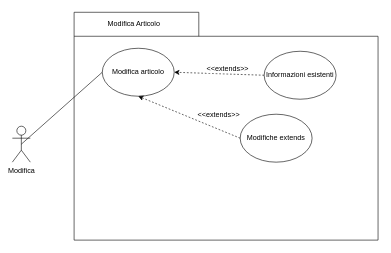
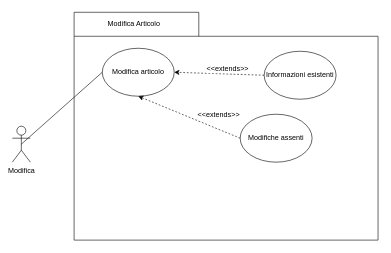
  <mxCell id="0" />
  <mxCell id="1" parent="0" />
  <mxCell id="2" value="" style="shape=folder;fontStyle=1;spacingTop=10;tabWidth=208;tabHeight=40;tabPosition=left;html=1;" parent="1" vertex="1"><mxGeometry x="123" y="20" width="507" height="380" as="geometry" /></mxCell>
  <mxCell id="3" value="Modifica Articolo" style="text;html=1;strokeColor=none;fillColor=none;align=center;verticalAlign=middle;whiteSpace=wrap;rounded=0;" parent="1" vertex="1"><mxGeometry x="123" y="20" width="200" height="40" as="geometry" /></mxCell>
  <mxCell id="4" value="Modifica" style="shape=umlActor;verticalLabelPosition=bottom;labelBackgroundColor=#ffffff;verticalAlign=top;html=1;outlineConnect=0;" parent="1" vertex="1"><mxGeometry x="20" y="210" width="30" height="60" as="geometry" /></mxCell>
  <mxCell id="5" value="Modifica articolo" style="ellipse;whiteSpace=wrap;html=1;" parent="1" vertex="1"><mxGeometry x="170" y="80" width="120" height="80" as="geometry" /></mxCell>
  <mxCell id="6" value="" style="endArrow=none;html=1;exitX=0.5;exitY=0.5;exitDx=0;exitDy=0;exitPerimeter=0;entryX=0;entryY=0.5;entryDx=0;entryDy=0;" parent="1" source="4" target="5" edge="1"><mxGeometry width="50" height="50" relative="1" as="geometry"><mxPoint x="20" y="550" as="sourcePoint" /><mxPoint x="70" y="500" as="targetPoint" /></mxGeometry></mxCell>
  <mxCell id="7" value="Informazioni esistenti" style="ellipse;whiteSpace=wrap;html=1;" parent="1" vertex="1"><mxGeometry x="440" y="85" width="120" height="80" as="geometry" /></mxCell>
  <mxCell id="8" value="" style="endArrow=classic;html=1;entryX=1;entryY=0.5;entryDx=0;entryDy=0;exitX=0;exitY=0.5;exitDx=0;exitDy=0;dashed=1;" parent="1" source="7" target="5" edge="1"><mxGeometry width="50" height="50" relative="1" as="geometry"><mxPoint x="20" y="550" as="sourcePoint" /><mxPoint x="70" y="500" as="targetPoint" /></mxGeometry></mxCell>
  <mxCell id="9" value="&amp;lt;&amp;lt;extends&amp;gt;&amp;gt;" style="text;html=1;resizable=0;points=[];align=center;verticalAlign=middle;labelBackgroundColor=#ffffff;" parent="8" vertex="1" connectable="0"><mxGeometry x="-0.386" relative="1" as="geometry"><mxPoint x="-16" y="-10" as="offset" /></mxGeometry></mxCell>
- <mxCell id="10" value="Modifiche extends" style="ellipse;whiteSpace=wrap;html=1;" parent="1" vertex="1"><mxGeometry x="400" y="190" width="120" height="80" as="geometry" /></mxCell>
+ <mxCell id="10" value="Modifiche assenti" style="ellipse;whiteSpace=wrap;html=1;" parent="1" vertex="1"><mxGeometry x="400" y="190" width="120" height="80" as="geometry" /></mxCell>
  <mxCell id="11" value="" style="endArrow=classic;html=1;dashed=1;entryX=0.5;entryY=1;entryDx=0;entryDy=0;exitX=0;exitY=0.5;exitDx=0;exitDy=0;" parent="1" source="10" target="5" edge="1"><mxGeometry width="50" height="50" relative="1" as="geometry"><mxPoint x="20" y="550" as="sourcePoint" /><mxPoint x="70" y="500" as="targetPoint" /></mxGeometry></mxCell>
  <mxCell id="12" value="&amp;lt;&amp;lt;extends&amp;gt;&amp;gt;" style="text;html=1;resizable=0;points=[];align=center;verticalAlign=middle;labelBackgroundColor=#ffffff;" parent="11" vertex="1" connectable="0"><mxGeometry x="-0.399" y="-1" relative="1" as="geometry"><mxPoint x="13.5" y="-18" as="offset" /></mxGeometry></mxCell>
